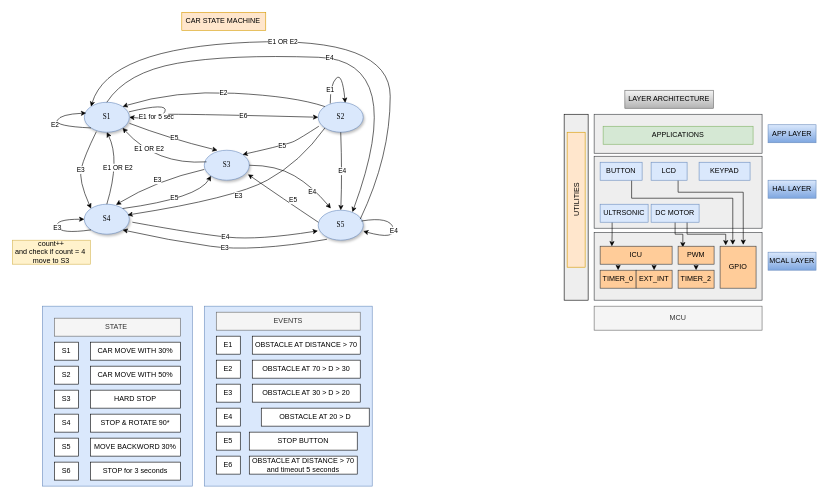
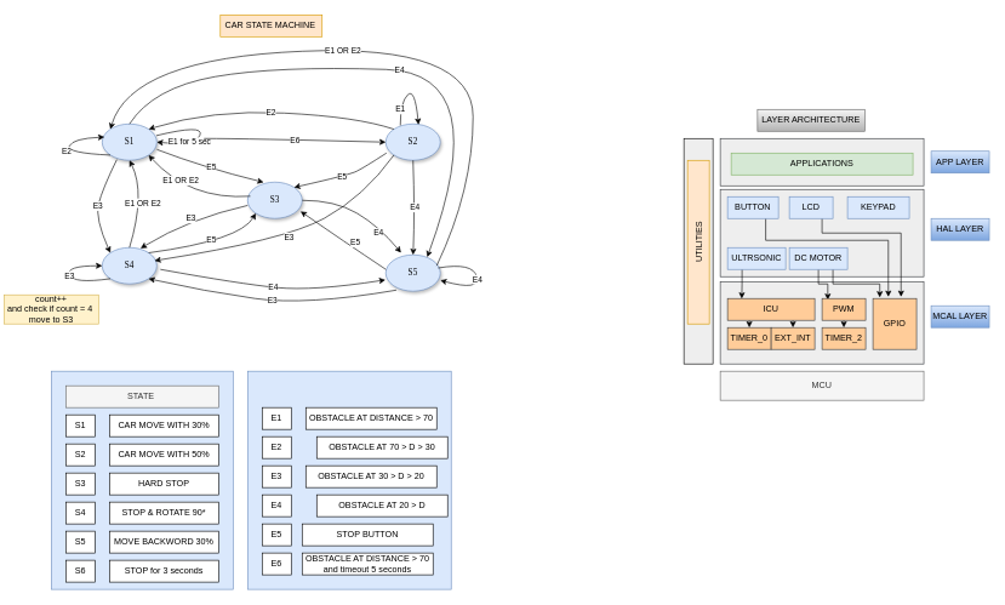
  <mxCell id="0" />
  <mxCell id="1" parent="0" />
  <mxCell id="2" value="" style="rounded=0;whiteSpace=wrap;html=1;fillColor=#eeeeee;strokeColor=#36393d;" parent="1" vertex="1"><mxGeometry x="990" y="190" width="280" height="65" as="geometry" /></mxCell>
  <mxCell id="3" value="" style="rounded=0;whiteSpace=wrap;html=1;fillColor=#eeeeee;strokeColor=#36393d;" parent="1" vertex="1"><mxGeometry x="990" y="387" width="280" height="113" as="geometry" /></mxCell>
  <mxCell id="4" value="" style="rounded=0;whiteSpace=wrap;html=1;fillColor=#eeeeee;strokeColor=#36393d;" parent="1" vertex="1"><mxGeometry x="990" y="260" width="280" height="120" as="geometry" /></mxCell>
  <mxCell id="5" value="S3" style="ellipse;whiteSpace=wrap;html=1;rounded=0;shadow=1;comic=0;labelBackgroundColor=none;strokeWidth=1;fontFamily=Verdana;fontSize=12;align=center;fillColor=#dae8fc;strokeColor=#6c8ebf;" parent="1" vertex="1"><mxGeometry x="340" y="250" width="75" height="50" as="geometry" /></mxCell>
  <mxCell id="6" value="S1" style="ellipse;whiteSpace=wrap;html=1;rounded=0;shadow=1;comic=0;labelBackgroundColor=none;strokeWidth=1;fontFamily=Verdana;fontSize=12;align=center;fillColor=#dae8fc;strokeColor=#6c8ebf;" parent="1" vertex="1"><mxGeometry x="140" y="170" width="75" height="50" as="geometry" /></mxCell>
  <mxCell id="7" value="S2" style="ellipse;whiteSpace=wrap;html=1;rounded=0;shadow=1;comic=0;labelBackgroundColor=none;strokeWidth=1;fontFamily=Verdana;fontSize=12;align=center;fillColor=#dae8fc;strokeColor=#6c8ebf;" parent="1" vertex="1"><mxGeometry x="530" y="170" width="75" height="50" as="geometry" /></mxCell>
  <mxCell id="8" value="S4" style="ellipse;whiteSpace=wrap;html=1;rounded=0;shadow=1;comic=0;labelBackgroundColor=none;strokeWidth=1;fontFamily=Verdana;fontSize=12;align=center;fillColor=#dae8fc;strokeColor=#6c8ebf;" parent="1" vertex="1"><mxGeometry x="140" y="340" width="75" height="50" as="geometry" /></mxCell>
  <mxCell id="9" value="S5" style="ellipse;whiteSpace=wrap;html=1;rounded=0;shadow=1;comic=0;labelBackgroundColor=none;strokeWidth=1;fontFamily=Verdana;fontSize=12;align=center;fillColor=#dae8fc;strokeColor=#6c8ebf;" parent="1" vertex="1"><mxGeometry x="530" y="350" width="75" height="50" as="geometry" /></mxCell>
  <mxCell id="10" value="E2" style="curved=1;endArrow=classic;html=1;rounded=0;exitX=0;exitY=0;exitDx=0;exitDy=0;entryX=1;entryY=0;entryDx=0;entryDy=0;" parent="1" source="7" target="6" edge="1"><mxGeometry width="50" height="50" relative="1" as="geometry"><mxPoint x="370" y="310" as="sourcePoint" /><mxPoint x="420" y="260" as="targetPoint" /><Array as="points"><mxPoint x="490" y="160" /><mxPoint x="290" y="150" /></Array></mxGeometry></mxCell>
  <mxCell id="11" value="E2" style="curved=1;endArrow=classic;html=1;rounded=0;exitX=0;exitY=1;exitDx=0;exitDy=0;entryX=0.04;entryY=0.36;entryDx=0;entryDy=0;entryPerimeter=0;" parent="1" source="6" target="6" edge="1"><mxGeometry width="50" height="50" relative="1" as="geometry"><mxPoint x="80" y="150" as="sourcePoint" /><mxPoint x="130" y="100" as="targetPoint" /><Array as="points"><mxPoint x="90" y="210" /><mxPoint x="100" y="190" /></Array></mxGeometry></mxCell>
  <mxCell id="12" value="E1 OR E2" style="curved=1;endArrow=classic;html=1;rounded=0;exitX=0.5;exitY=0;exitDx=0;exitDy=0;entryX=0.5;entryY=1;entryDx=0;entryDy=0;" parent="1" source="8" target="6" edge="1"><mxGeometry width="50" height="50" relative="1" as="geometry"><mxPoint x="170" y="315" as="sourcePoint" /><mxPoint x="220" y="265" as="targetPoint" /><Array as="points"><mxPoint x="200" y="265" /></Array></mxGeometry></mxCell>
  <mxCell id="13" value="E3" style="curved=1;endArrow=classic;html=1;rounded=0;exitX=0.267;exitY=0.98;exitDx=0;exitDy=0;exitPerimeter=0;entryX=0;entryY=0;entryDx=0;entryDy=0;" parent="1" source="6" target="8" edge="1"><mxGeometry width="50" height="50" relative="1" as="geometry"><mxPoint x="10" y="320" as="sourcePoint" /><mxPoint x="60" y="270" as="targetPoint" /><Array as="points"><mxPoint x="140" y="260" /><mxPoint x="130" y="300" /></Array></mxGeometry></mxCell>
  <mxCell id="14" value="E3" style="curved=1;endArrow=classic;html=1;rounded=0;entryX=0;entryY=0.5;entryDx=0;entryDy=0;exitX=0;exitY=1;exitDx=0;exitDy=0;" parent="1" source="8" target="8" edge="1"><mxGeometry width="50" height="50" relative="1" as="geometry"><mxPoint x="50" y="420" as="sourcePoint" /><mxPoint x="100" y="370" as="targetPoint" /><Array as="points"><mxPoint x="100" y="390" /><mxPoint x="90" y="365" /></Array></mxGeometry></mxCell>
  <mxCell id="15" value="E1 OR E2" style="curved=1;endArrow=classic;html=1;rounded=0;exitX=0.049;exitY=0.387;exitDx=0;exitDy=0;entryX=1;entryY=1;entryDx=0;entryDy=0;exitPerimeter=0;" parent="1" source="5" target="6" edge="1"><mxGeometry x="0.337" y="-9" width="50" height="50" relative="1" as="geometry"><mxPoint x="260" y="250" as="sourcePoint" /><mxPoint x="310" y="200" as="targetPoint" /><Array as="points"><mxPoint x="260" y="275" /></Array><mxPoint as="offset" /></mxGeometry></mxCell>
  <mxCell id="16" value="E3" style="curved=1;endArrow=classic;html=1;rounded=0;exitX=0;exitY=0.64;exitDx=0;exitDy=0;exitPerimeter=0;entryX=0.704;entryY=0.02;entryDx=0;entryDy=0;entryPerimeter=0;" parent="1" source="5" target="8" edge="1"><mxGeometry width="50" height="50" relative="1" as="geometry"><mxPoint x="240" y="390" as="sourcePoint" /><mxPoint x="290" y="340" as="targetPoint" /><Array as="points"><mxPoint x="260" y="300" /></Array></mxGeometry></mxCell>
  <mxCell id="17" value="E4" style="curved=1;endArrow=classic;html=1;rounded=0;exitX=1;exitY=0.5;exitDx=0;exitDy=0;entryX=0.28;entryY=-0.06;entryDx=0;entryDy=0;entryPerimeter=0;" parent="1" source="5" target="9" edge="1"><mxGeometry x="0.501" y="-6" width="50" height="50" relative="1" as="geometry"><mxPoint x="470" y="280" as="sourcePoint" /><mxPoint x="520" y="230" as="targetPoint" /><Array as="points"><mxPoint x="460" y="275" /><mxPoint x="520" y="310" /></Array><mxPoint as="offset" /></mxGeometry></mxCell>
  <mxCell id="18" value="E4" style="curved=1;endArrow=classic;html=1;rounded=0;exitX=0.96;exitY=0.36;exitDx=0;exitDy=0;exitPerimeter=0;entryX=1;entryY=0.7;entryDx=0;entryDy=0;entryPerimeter=0;" parent="1" source="9" target="9" edge="1"><mxGeometry width="50" height="50" relative="1" as="geometry"><mxPoint x="630" y="340" as="sourcePoint" /><mxPoint x="680" y="290" as="targetPoint" /><Array as="points"><mxPoint x="650" y="360" /><mxPoint x="660" y="400" /></Array></mxGeometry></mxCell>
  <mxCell id="19" value="E4" style="curved=1;endArrow=classic;html=1;rounded=0;exitX=0.5;exitY=1;exitDx=0;exitDy=0;entryX=0.5;entryY=0;entryDx=0;entryDy=0;" parent="1" source="7" target="9" edge="1"><mxGeometry width="50" height="50" relative="1" as="geometry"><mxPoint x="630" y="230" as="sourcePoint" /><mxPoint x="680" y="180" as="targetPoint" /><Array as="points"><mxPoint x="570" y="290" /></Array></mxGeometry></mxCell>
  <mxCell id="20" value="E4" style="curved=1;endArrow=classic;html=1;rounded=0;exitX=0.5;exitY=0;exitDx=0;exitDy=0;entryX=0.76;entryY=0.06;entryDx=0;entryDy=0;entryPerimeter=0;" parent="1" source="6" target="9" edge="1"><mxGeometry width="50" height="50" relative="1" as="geometry"><mxPoint x="200" y="120" as="sourcePoint" /><mxPoint x="250" y="70" as="targetPoint" /><Array as="points"><mxPoint x="210" y="120" /><mxPoint x="380" y="90" /><mxPoint x="680" y="100" /></Array></mxGeometry></mxCell>
  <mxCell id="21" value="E1 OR E2" style="curved=1;endArrow=classic;html=1;rounded=0;exitX=0.933;exitY=0.3;exitDx=0;exitDy=0;exitPerimeter=0;entryX=0;entryY=0;entryDx=0;entryDy=0;" parent="1" source="9" target="6" edge="1"><mxGeometry x="0.118" y="2" width="50" height="50" relative="1" as="geometry"><mxPoint x="630" y="340" as="sourcePoint" /><mxPoint x="680" y="290" as="targetPoint" /><Array as="points"><mxPoint x="650" y="260" /><mxPoint x="650" y="60" /><mxPoint x="180" y="80" /></Array><mxPoint as="offset" /></mxGeometry></mxCell>
  <mxCell id="22" value="E4" style="curved=1;endArrow=classic;html=1;rounded=0;entryX=-0.007;entryY=0.687;entryDx=0;entryDy=0;entryPerimeter=0;" parent="1" target="9" edge="1"><mxGeometry width="50" height="50" relative="1" as="geometry"><mxPoint x="220" y="370" as="sourcePoint" /><mxPoint x="420" y="300" as="targetPoint" /><Array as="points"><mxPoint x="330" y="390" /><mxPoint x="430" y="400" /></Array></mxGeometry></mxCell>
  <mxCell id="23" value="E3" style="curved=1;endArrow=classic;html=1;rounded=0;entryX=1;entryY=1;entryDx=0;entryDy=0;exitX=0.193;exitY=0.97;exitDx=0;exitDy=0;exitPerimeter=0;" parent="1" source="9" target="8" edge="1"><mxGeometry width="50" height="50" relative="1" as="geometry"><mxPoint x="260" y="430" as="sourcePoint" /><mxPoint x="310" y="380" as="targetPoint" /><Array as="points"><mxPoint x="420" y="420" /><mxPoint x="280" y="400" /></Array></mxGeometry></mxCell>
  <mxCell id="24" value="E3" style="curved=1;endArrow=classic;html=1;rounded=0;exitX=0;exitY=1;exitDx=0;exitDy=0;entryX=0.96;entryY=0.36;entryDx=0;entryDy=0;entryPerimeter=0;" parent="1" source="7" target="8" edge="1"><mxGeometry width="50" height="50" relative="1" as="geometry"><mxPoint x="430" y="260" as="sourcePoint" /><mxPoint x="480" y="210" as="targetPoint" /><Array as="points"><mxPoint x="500" y="270" /><mxPoint x="390" y="330" /></Array></mxGeometry></mxCell>
  <mxCell id="25" value="E1" style="curved=1;endArrow=classic;html=1;rounded=0;exitX=0.267;exitY=0.04;exitDx=0;exitDy=0;exitPerimeter=0;entryX=0.6;entryY=0.02;entryDx=0;entryDy=0;entryPerimeter=0;" parent="1" source="7" target="7" edge="1"><mxGeometry x="-0.606" width="50" height="50" relative="1" as="geometry"><mxPoint x="510" y="150" as="sourcePoint" /><mxPoint x="560" y="100" as="targetPoint" /><Array as="points"><mxPoint x="550" y="140" /><mxPoint x="570" y="120" /></Array><mxPoint as="offset" /></mxGeometry></mxCell>
  <mxCell id="26" value="CAR STATE MACHINE&amp;nbsp;" style="text;html=1;strokeColor=#d79b00;fillColor=#ffe6cc;align=center;verticalAlign=middle;whiteSpace=wrap;rounded=0;" parent="1" vertex="1"><mxGeometry x="302.5" y="20" width="140" height="30" as="geometry" /></mxCell>
  <mxCell id="27" value="APPLICATIONS" style="rounded=0;whiteSpace=wrap;html=1;fillColor=#d5e8d4;strokeColor=#82b366;" parent="1" vertex="1"><mxGeometry x="1005" y="210" width="250" height="30" as="geometry" /></mxCell>
  <mxCell id="28" style="edgeStyle=orthogonalEdgeStyle;rounded=0;orthogonalLoop=1;jettySize=auto;html=1;exitX=0.5;exitY=1;exitDx=0;exitDy=0;entryX=0.131;entryY=0.061;entryDx=0;entryDy=0;entryPerimeter=0;" parent="1" source="30" target="44" edge="1"><mxGeometry relative="1" as="geometry" /></mxCell>
  <mxCell id="29" style="edgeStyle=orthogonalEdgeStyle;rounded=0;orthogonalLoop=1;jettySize=auto;html=1;exitX=0.75;exitY=1;exitDx=0;exitDy=0;entryX=0.157;entryY=-0.021;entryDx=0;entryDy=0;entryPerimeter=0;" parent="1" source="30" target="45" edge="1"><mxGeometry relative="1" as="geometry" /></mxCell>
  <mxCell id="30" value="DC MOTOR" style="rounded=0;whiteSpace=wrap;html=1;fillColor=#dae8fc;strokeColor=#6c8ebf;" parent="1" vertex="1"><mxGeometry x="1085" y="340" width="80" height="30" as="geometry" /></mxCell>
  <mxCell id="31" style="edgeStyle=orthogonalEdgeStyle;rounded=0;orthogonalLoop=1;jettySize=auto;html=1;exitX=0.25;exitY=1;exitDx=0;exitDy=0;entryX=0.163;entryY=0.006;entryDx=0;entryDy=0;entryPerimeter=0;" parent="1" source="32" target="40" edge="1"><mxGeometry relative="1" as="geometry" /></mxCell>
  <mxCell id="32" value="ULTRSONIC" style="rounded=0;whiteSpace=wrap;html=1;fillColor=#dae8fc;strokeColor=#6c8ebf;" parent="1" vertex="1"><mxGeometry x="1000" y="340" width="80" height="30" as="geometry" /></mxCell>
  <mxCell id="33" style="edgeStyle=orthogonalEdgeStyle;rounded=0;orthogonalLoop=1;jettySize=auto;html=1;exitX=0.75;exitY=1;exitDx=0;exitDy=0;entryX=0.353;entryY=-0.033;entryDx=0;entryDy=0;entryPerimeter=0;" parent="1" source="34" target="45" edge="1"><mxGeometry relative="1" as="geometry"><Array as="points"><mxPoint x="1053" y="330" /><mxPoint x="1221" y="330" /></Array></mxGeometry></mxCell>
  <mxCell id="34" value="BUTTON" style="rounded=0;whiteSpace=wrap;html=1;fillColor=#dae8fc;strokeColor=#6c8ebf;" parent="1" vertex="1"><mxGeometry x="1000" y="270" width="70" height="30" as="geometry" /></mxCell>
  <mxCell id="35" value="KEYPAD" style="rounded=0;whiteSpace=wrap;html=1;fillColor=#dae8fc;strokeColor=#6c8ebf;" parent="1" vertex="1"><mxGeometry x="1165" y="270" width="85" height="30" as="geometry" /></mxCell>
  <mxCell id="36" style="edgeStyle=orthogonalEdgeStyle;rounded=0;orthogonalLoop=1;jettySize=auto;html=1;exitX=0.75;exitY=1;exitDx=0;exitDy=0;entryX=0.644;entryY=-0.033;entryDx=0;entryDy=0;entryPerimeter=0;" parent="1" source="37" target="45" edge="1"><mxGeometry relative="1" as="geometry"><Array as="points"><mxPoint x="1130" y="320" /><mxPoint x="1239" y="320" /></Array></mxGeometry></mxCell>
  <mxCell id="37" value="LCD" style="rounded=0;whiteSpace=wrap;html=1;fillColor=#dae8fc;strokeColor=#6c8ebf;" parent="1" vertex="1"><mxGeometry x="1085" y="270" width="60" height="30" as="geometry" /></mxCell>
  <mxCell id="38" style="edgeStyle=orthogonalEdgeStyle;rounded=0;orthogonalLoop=1;jettySize=auto;html=1;exitX=0.25;exitY=1;exitDx=0;exitDy=0;entryX=0.5;entryY=0;entryDx=0;entryDy=0;" parent="1" source="40" target="41" edge="1"><mxGeometry relative="1" as="geometry" /></mxCell>
  <mxCell id="39" style="edgeStyle=orthogonalEdgeStyle;rounded=0;orthogonalLoop=1;jettySize=auto;html=1;exitX=0.75;exitY=1;exitDx=0;exitDy=0;entryX=0.5;entryY=0;entryDx=0;entryDy=0;" parent="1" source="40" target="42" edge="1"><mxGeometry relative="1" as="geometry" /></mxCell>
  <mxCell id="40" value="ICU" style="rounded=0;whiteSpace=wrap;html=1;fillColor=#ffcc99;strokeColor=#36393d;" parent="1" vertex="1"><mxGeometry x="1000" y="410" width="120" height="30" as="geometry" /></mxCell>
  <mxCell id="41" value="TIMER_0" style="rounded=0;whiteSpace=wrap;html=1;fillColor=#ffcc99;strokeColor=#36393d;" parent="1" vertex="1"><mxGeometry x="1000" y="450" width="60" height="30" as="geometry" /></mxCell>
  <mxCell id="42" value="EXT_INT" style="rounded=0;whiteSpace=wrap;html=1;fillColor=#ffcc99;strokeColor=#36393d;" parent="1" vertex="1"><mxGeometry x="1060" y="450" width="60" height="30" as="geometry" /></mxCell>
  <mxCell id="43" style="edgeStyle=orthogonalEdgeStyle;rounded=0;orthogonalLoop=1;jettySize=auto;html=1;exitX=0.5;exitY=1;exitDx=0;exitDy=0;entryX=0.5;entryY=0;entryDx=0;entryDy=0;" parent="1" source="44" target="46" edge="1"><mxGeometry relative="1" as="geometry" /></mxCell>
  <mxCell id="44" value="PWM" style="rounded=0;whiteSpace=wrap;html=1;fillColor=#ffcc99;strokeColor=#36393d;" parent="1" vertex="1"><mxGeometry x="1130" y="410" width="60" height="30" as="geometry" /></mxCell>
  <mxCell id="45" value="GPIO" style="rounded=0;whiteSpace=wrap;html=1;fillColor=#ffcc99;strokeColor=#36393d;" parent="1" vertex="1"><mxGeometry x="1200" y="410" width="60" height="70" as="geometry" /></mxCell>
  <mxCell id="46" value="TIMER_2" style="rounded=0;whiteSpace=wrap;html=1;fillColor=#ffcc99;strokeColor=#36393d;" parent="1" vertex="1"><mxGeometry x="1130" y="450" width="60" height="30" as="geometry" /></mxCell>
  <mxCell id="47" value="" style="rounded=0;whiteSpace=wrap;html=1;fillColor=#eeeeee;" parent="1" vertex="1"><mxGeometry x="940" y="190" width="40" height="310" as="geometry" /></mxCell>
  <mxCell id="48" value="UTILITIES" style="text;html=1;strokeColor=#d79b00;fillColor=#ffe6cc;align=center;verticalAlign=middle;whiteSpace=wrap;rounded=0;rotation=-90;" parent="1" vertex="1"><mxGeometry x="847.5" y="317.5" width="225" height="30" as="geometry" /></mxCell>
  <mxCell id="49" value="MCU" style="rounded=0;whiteSpace=wrap;html=1;fillColor=#f5f5f5;fontColor=#333333;strokeColor=#666666;" parent="1" vertex="1"><mxGeometry x="990" y="510" width="280" height="40" as="geometry" /></mxCell>
  <mxCell id="50" value="LAYER ARCHITECTURE" style="text;html=1;strokeColor=#666666;fillColor=#f5f5f5;align=center;verticalAlign=middle;whiteSpace=wrap;rounded=0;gradientColor=#b3b3b3;" parent="1" vertex="1"><mxGeometry x="1041.25" y="150" width="147.5" height="30" as="geometry" /></mxCell>
  <mxCell id="51" value="APP LAYER" style="text;html=1;strokeColor=#6c8ebf;fillColor=#dae8fc;align=center;verticalAlign=middle;whiteSpace=wrap;rounded=0;gradientColor=#7ea6e0;" parent="1" vertex="1"><mxGeometry x="1280" y="207.5" width="80" height="30" as="geometry" /></mxCell>
  <mxCell id="52" value="HAL LAYER" style="text;html=1;strokeColor=#6c8ebf;fillColor=#dae8fc;align=center;verticalAlign=middle;whiteSpace=wrap;rounded=0;gradientColor=#7ea6e0;" parent="1" vertex="1"><mxGeometry x="1280" y="300" width="80" height="30" as="geometry" /></mxCell>
  <mxCell id="53" value="MCAL LAYER" style="text;html=1;strokeColor=#6c8ebf;fillColor=#dae8fc;align=center;verticalAlign=middle;whiteSpace=wrap;rounded=0;gradientColor=#7ea6e0;" parent="1" vertex="1"><mxGeometry x="1280" y="420" width="80" height="30" as="geometry" /></mxCell>
  <mxCell id="54" value="E5" style="curved=1;endArrow=classic;html=1;rounded=0;entryX=1;entryY=0;entryDx=0;entryDy=0;exitX=0.013;exitY=0.8;exitDx=0;exitDy=0;exitPerimeter=0;" parent="1" source="7" target="5" edge="1"><mxGeometry width="50" height="50" relative="1" as="geometry"><mxPoint x="460" y="270" as="sourcePoint" /><mxPoint x="510" y="220" as="targetPoint" /><Array as="points"><mxPoint x="500" y="230" /><mxPoint x="480" y="240" /></Array></mxGeometry></mxCell>
  <mxCell id="55" value="E5" style="curved=1;endArrow=classic;html=1;rounded=0;entryX=0.971;entryY=0.803;entryDx=0;entryDy=0;exitX=0.004;exitY=0.403;exitDx=0;exitDy=0;exitPerimeter=0;entryPerimeter=0;" parent="1" source="9" target="5" edge="1"><mxGeometry x="-0.206" y="-7" width="50" height="50" relative="1" as="geometry"><mxPoint x="541" y="220" as="sourcePoint" /><mxPoint x="414" y="267" as="targetPoint" /><Array as="points"><mxPoint x="470" y="330" /></Array><mxPoint as="offset" /></mxGeometry></mxCell>
  <mxCell id="56" value="E5" style="curved=1;endArrow=classic;html=1;rounded=0;exitX=1;exitY=0;exitDx=0;exitDy=0;entryX=0;entryY=1;entryDx=0;entryDy=0;" parent="1" source="8" target="5" edge="1"><mxGeometry x="0.03" y="5" width="50" height="50" relative="1" as="geometry"><mxPoint x="361" y="303" as="sourcePoint" /><mxPoint x="390" y="360" as="targetPoint" /><Array as="points"><mxPoint x="330" y="330" /></Array><mxPoint as="offset" /></mxGeometry></mxCell>
  <mxCell id="57" value="E5" style="curved=1;endArrow=classic;html=1;rounded=0;entryX=0.293;entryY=0.003;entryDx=0;entryDy=0;exitX=1.004;exitY=0.703;exitDx=0;exitDy=0;entryPerimeter=0;exitPerimeter=0;" parent="1" source="6" target="5" edge="1"><mxGeometry x="0.028" y="2" width="50" height="50" relative="1" as="geometry"><mxPoint x="170" y="80" as="sourcePoint" /><mxPoint x="30" y="140" as="targetPoint" /><Array as="points"><mxPoint x="280" y="230" /></Array><mxPoint as="offset" /></mxGeometry></mxCell>
  <mxCell id="58" value="E1 for 5 sec" style="curved=1;endArrow=classic;html=1;rounded=0;exitX=0.993;exitY=0.32;exitDx=0;exitDy=0;entryX=1;entryY=0.5;entryDx=0;entryDy=0;exitPerimeter=0;" parent="1" source="6" target="6" edge="1"><mxGeometry x="0.417" y="-4" width="50" height="50" relative="1" as="geometry"><mxPoint x="320" y="205" as="sourcePoint" /><mxPoint x="312" y="180" as="targetPoint" /><Array as="points"><mxPoint x="280" y="170" /><mxPoint x="269" y="200" /></Array><mxPoint as="offset" /></mxGeometry></mxCell>
  <mxCell id="59" value="E6" style="curved=1;endArrow=classic;html=1;rounded=0;entryX=0;entryY=0.5;entryDx=0;entryDy=0;" parent="1" target="7" edge="1"><mxGeometry width="50" height="50" relative="1" as="geometry"><mxPoint x="280" y="190" as="sourcePoint" /><mxPoint x="390" y="200" as="targetPoint" /><Array as="points"><mxPoint x="340" y="190" /></Array></mxGeometry></mxCell>
- <mxCell id="60" value="count++&lt;br&gt;and check if count = 4&amp;nbsp;&lt;br&gt;move to S3" style="text;html=1;strokeColor=#d6b656;fillColor=#fff2cc;align=center;verticalAlign=middle;whiteSpace=wrap;rounded=0;" parent="1" vertex="1"><mxGeometry x="20" y="400" width="130" height="40" as="geometry" /></mxCell>
+ <mxCell id="60" value="count++&lt;br&gt;and check if count = 4&amp;nbsp;&lt;br&gt;move to S3" style="text;html=1;strokeColor=#d6b656;fillColor=#fff2cc;align=center;verticalAlign=middle;whiteSpace=wrap;rounded=0;" parent="1" vertex="1"><mxGeometry x="5" y="405" width="130" height="40" as="geometry" /></mxCell>
  <mxCell id="61" value="" style="rounded=0;whiteSpace=wrap;html=1;fillColor=#dae8fc;strokeColor=#6c8ebf;" parent="1" vertex="1"><mxGeometry x="70" y="510" width="250" height="300" as="geometry" /></mxCell>
  <mxCell id="62" value="STATE&amp;nbsp;" style="rounded=0;whiteSpace=wrap;html=1;fillColor=#f5f5f5;fontColor=#333333;strokeColor=#666666;" parent="1" vertex="1"><mxGeometry x="90" y="530" width="210" height="30" as="geometry" /></mxCell>
  <mxCell id="63" value="S1" style="rounded=0;whiteSpace=wrap;html=1;" parent="1" vertex="1"><mxGeometry x="90" y="570" width="40" height="30" as="geometry" /></mxCell>
  <mxCell id="64" value="S2" style="rounded=0;whiteSpace=wrap;html=1;" parent="1" vertex="1"><mxGeometry x="90" y="610" width="40" height="30" as="geometry" /></mxCell>
  <mxCell id="65" value="S3" style="rounded=0;whiteSpace=wrap;html=1;" parent="1" vertex="1"><mxGeometry x="90" y="650" width="40" height="30" as="geometry" /></mxCell>
  <mxCell id="66" value="S4" style="rounded=0;whiteSpace=wrap;html=1;" parent="1" vertex="1"><mxGeometry x="90" y="690" width="40" height="30" as="geometry" /></mxCell>
  <mxCell id="67" value="S5" style="rounded=0;whiteSpace=wrap;html=1;" parent="1" vertex="1"><mxGeometry x="90" y="730" width="40" height="30" as="geometry" /></mxCell>
  <mxCell id="68" value="CAR MOVE WITH 30%" style="rounded=0;whiteSpace=wrap;html=1;" parent="1" vertex="1"><mxGeometry x="150" y="570" width="150" height="30" as="geometry" /></mxCell>
  <mxCell id="69" value="CAR MOVE WITH 50%" style="rounded=0;whiteSpace=wrap;html=1;" parent="1" vertex="1"><mxGeometry x="150" y="610" width="150" height="30" as="geometry" /></mxCell>
  <mxCell id="70" value="HARD STOP" style="rounded=0;whiteSpace=wrap;html=1;" parent="1" vertex="1"><mxGeometry x="150" y="650" width="150" height="30" as="geometry" /></mxCell>
  <mxCell id="71" value="STOP &amp;amp; ROTATE 90*" style="rounded=0;whiteSpace=wrap;html=1;" parent="1" vertex="1"><mxGeometry x="150" y="690" width="150" height="30" as="geometry" /></mxCell>
  <mxCell id="72" value="MOVE BACKWORD 30%" style="rounded=0;whiteSpace=wrap;html=1;" parent="1" vertex="1"><mxGeometry x="150" y="730" width="150" height="30" as="geometry" /></mxCell>
  <mxCell id="73" value="S6" style="rounded=0;whiteSpace=wrap;html=1;" vertex="1" parent="1"><mxGeometry x="90" y="770" width="40" height="30" as="geometry" /></mxCell>
  <mxCell id="74" value="STOP for 3 seconds" style="rounded=0;whiteSpace=wrap;html=1;" vertex="1" parent="1"><mxGeometry x="150" y="770" width="150" height="30" as="geometry" /></mxCell>
  <mxCell id="75" value="" style="rounded=0;whiteSpace=wrap;html=1;fillColor=#dae8fc;strokeColor=#6c8ebf;container=0;" parent="1" vertex="1"><mxGeometry x="340" y="510" width="280" height="300" as="geometry" /></mxCell>
- <mxCell id="76" value="EVENTS" style="rounded=0;whiteSpace=wrap;html=1;fillColor=#f5f5f5;fontColor=#333333;strokeColor=#666666;container=0;" parent="1" vertex="1"><mxGeometry x="360" y="520" width="240" height="30" as="geometry" /></mxCell>
  <mxCell id="77" value="E1" style="rounded=0;whiteSpace=wrap;html=1;container=0;" parent="1" vertex="1"><mxGeometry x="360" y="560" width="40" height="30" as="geometry" /></mxCell>
  <mxCell id="78" value="E2" style="rounded=0;whiteSpace=wrap;html=1;container=0;" parent="1" vertex="1"><mxGeometry x="360" y="600" width="40" height="30" as="geometry" /></mxCell>
  <mxCell id="79" value="E3" style="rounded=0;whiteSpace=wrap;html=1;container=0;" parent="1" vertex="1"><mxGeometry x="360" y="640" width="40" height="30" as="geometry" /></mxCell>
  <mxCell id="80" value="E4" style="rounded=0;whiteSpace=wrap;html=1;container=0;" parent="1" vertex="1"><mxGeometry x="360" y="680" width="40" height="30" as="geometry" /></mxCell>
  <mxCell id="81" value="OBSTACLE AT DISTANCE &amp;gt; 70" style="rounded=0;whiteSpace=wrap;html=1;container=0;" parent="1" vertex="1"><mxGeometry x="420" y="560" width="180" height="30" as="geometry" /></mxCell>
- <mxCell id="82" value="OBSTACLE AT 70 &amp;gt; D &amp;gt; 30" style="rounded=0;whiteSpace=wrap;html=1;container=0;" parent="1" vertex="1"><mxGeometry x="420" y="600" width="180" height="30" as="geometry" /></mxCell>
+ <mxCell id="82" value="OBSTACLE AT 70 &amp;gt; D &amp;gt; 30" style="rounded=0;whiteSpace=wrap;html=1;container=0;" parent="1" vertex="1"><mxGeometry x="435" y="600" width="180" height="30" as="geometry" /></mxCell>
  <mxCell id="83" value="OBSTACLE AT 30 &amp;gt; D &amp;gt; 20" style="rounded=0;whiteSpace=wrap;html=1;container=0;" parent="1" vertex="1"><mxGeometry x="420" y="640" width="180" height="30" as="geometry" /></mxCell>
  <mxCell id="84" value="OBSTACLE AT 20 &amp;gt; D" style="rounded=0;whiteSpace=wrap;html=1;container=0;" parent="1" vertex="1"><mxGeometry x="435" y="680" width="180" height="30" as="geometry" /></mxCell>
  <mxCell id="85" value="E5" style="rounded=0;whiteSpace=wrap;html=1;container=0;" parent="1" vertex="1"><mxGeometry x="360" y="720" width="40" height="30" as="geometry" /></mxCell>
  <mxCell id="86" value="STOP BUTTON" style="rounded=0;whiteSpace=wrap;html=1;container=0;" parent="1" vertex="1"><mxGeometry x="415" y="720" width="180" height="30" as="geometry" /></mxCell>
  <mxCell id="87" value="E6" style="rounded=0;whiteSpace=wrap;html=1;container=0;" parent="1" vertex="1"><mxGeometry x="360" y="760" width="40" height="30" as="geometry" /></mxCell>
  <mxCell id="88" value="OBSTACLE AT DISTANCE &amp;gt; 70&lt;br&gt;and timeout 5 seconds" style="rounded=0;whiteSpace=wrap;html=1;container=0;" parent="1" vertex="1"><mxGeometry x="415" y="760" width="180" height="30" as="geometry" /></mxCell>
